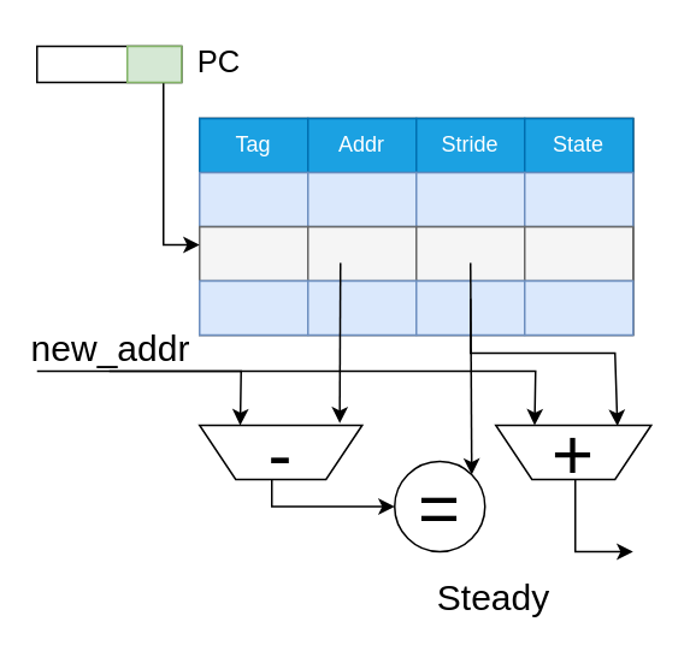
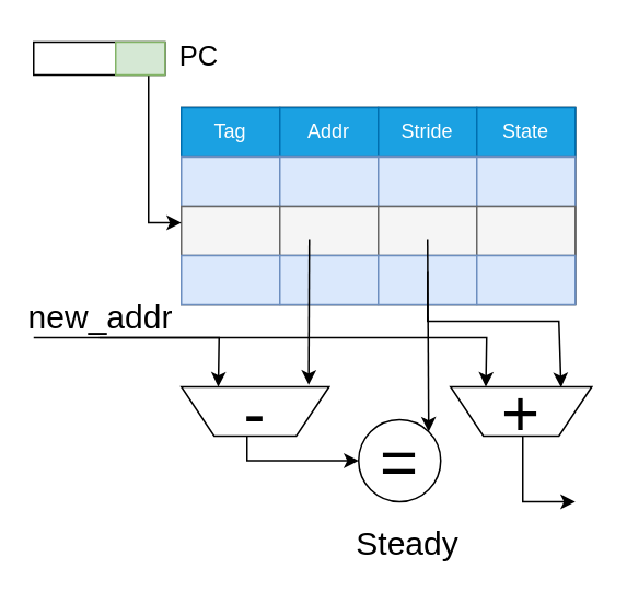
  <mxCell id="0" />
  <mxCell id="1" parent="0" />
  <mxCell id="2" value="" style="childLayout=tableLayout;recursiveResize=0;shadow=0;fillColor=none;" vertex="1" parent="1"><mxGeometry x="110" y="65" width="240" height="120" as="geometry" /></mxCell>
  <mxCell id="3" value="" style="shape=tableRow;horizontal=0;startSize=0;swimlaneHead=0;swimlaneBody=0;top=0;left=0;bottom=0;right=0;dropTarget=0;collapsible=0;recursiveResize=0;expand=0;fontStyle=0;fillColor=none;strokeColor=inherit;" vertex="1" parent="2"><mxGeometry width="240" height="30" as="geometry" /></mxCell>
  <mxCell id="4" value="Tag" style="connectable=0;recursiveResize=0;strokeColor=#006EAF;fillColor=#1ba1e2;align=center;whiteSpace=wrap;html=1;fontColor=#ffffff;" vertex="1" parent="3"><mxGeometry width="60" height="30" as="geometry"><mxRectangle width="60" height="30" as="alternateBounds" /></mxGeometry></mxCell>
  <mxCell id="5" value="Addr" style="connectable=0;recursiveResize=0;strokeColor=#006EAF;fillColor=#1ba1e2;align=center;whiteSpace=wrap;html=1;fontColor=#ffffff;" vertex="1" parent="3"><mxGeometry x="60" width="60" height="30" as="geometry"><mxRectangle width="60" height="30" as="alternateBounds" /></mxGeometry></mxCell>
  <mxCell id="6" value="Stride" style="connectable=0;recursiveResize=0;strokeColor=#006EAF;fillColor=#1ba1e2;align=center;whiteSpace=wrap;html=1;fontColor=#ffffff;" vertex="1" parent="3"><mxGeometry x="120" width="60" height="30" as="geometry"><mxRectangle width="60" height="30" as="alternateBounds" /></mxGeometry></mxCell>
  <mxCell id="7" value="State" style="connectable=0;recursiveResize=0;strokeColor=#006EAF;fillColor=#1ba1e2;align=center;whiteSpace=wrap;html=1;fontColor=#ffffff;" vertex="1" parent="3"><mxGeometry x="180" width="60" height="30" as="geometry"><mxRectangle width="60" height="30" as="alternateBounds" /></mxGeometry></mxCell>
  <mxCell id="8" style="shape=tableRow;horizontal=0;startSize=0;swimlaneHead=0;swimlaneBody=0;top=0;left=0;bottom=0;right=0;dropTarget=0;collapsible=0;recursiveResize=0;expand=0;fontStyle=0;fillColor=none;strokeColor=inherit;" vertex="1" parent="2"><mxGeometry y="30" width="240" height="30" as="geometry" /></mxCell>
  <mxCell id="9" value="" style="connectable=0;recursiveResize=0;strokeColor=#6c8ebf;fillColor=#dae8fc;align=center;whiteSpace=wrap;html=1;" vertex="1" parent="8"><mxGeometry width="60" height="30" as="geometry"><mxRectangle width="60" height="30" as="alternateBounds" /></mxGeometry></mxCell>
  <mxCell id="10" value="" style="connectable=0;recursiveResize=0;strokeColor=#6c8ebf;fillColor=#dae8fc;align=center;whiteSpace=wrap;html=1;" vertex="1" parent="8"><mxGeometry x="60" width="60" height="30" as="geometry"><mxRectangle width="60" height="30" as="alternateBounds" /></mxGeometry></mxCell>
  <mxCell id="11" value="" style="connectable=0;recursiveResize=0;strokeColor=#6c8ebf;fillColor=#dae8fc;align=center;whiteSpace=wrap;html=1;" vertex="1" parent="8"><mxGeometry x="120" width="60" height="30" as="geometry"><mxRectangle width="60" height="30" as="alternateBounds" /></mxGeometry></mxCell>
  <mxCell id="12" style="connectable=0;recursiveResize=0;strokeColor=#6c8ebf;fillColor=#dae8fc;align=center;whiteSpace=wrap;html=1;" vertex="1" parent="8"><mxGeometry x="180" width="60" height="30" as="geometry"><mxRectangle width="60" height="30" as="alternateBounds" /></mxGeometry></mxCell>
  <mxCell id="13" style="shape=tableRow;horizontal=0;startSize=0;swimlaneHead=0;swimlaneBody=0;top=0;left=0;bottom=0;right=0;dropTarget=0;collapsible=0;recursiveResize=0;expand=0;fontStyle=0;fillColor=none;strokeColor=inherit;" vertex="1" parent="2"><mxGeometry y="60" width="240" height="30" as="geometry" /></mxCell>
  <mxCell id="14" style="connectable=0;recursiveResize=0;strokeColor=#666666;fillColor=#f5f5f5;align=center;whiteSpace=wrap;html=1;fontColor=#333333;" vertex="1" parent="13"><mxGeometry width="60" height="30" as="geometry"><mxRectangle width="60" height="30" as="alternateBounds" /></mxGeometry></mxCell>
  <mxCell id="15" style="connectable=0;recursiveResize=0;strokeColor=#666666;fillColor=#f5f5f5;align=center;whiteSpace=wrap;html=1;fontColor=#333333;" vertex="1" parent="13"><mxGeometry x="60" width="60" height="30" as="geometry"><mxRectangle width="60" height="30" as="alternateBounds" /></mxGeometry></mxCell>
  <mxCell id="16" style="connectable=0;recursiveResize=0;strokeColor=#666666;fillColor=#f5f5f5;align=center;whiteSpace=wrap;html=1;fontColor=#333333;" vertex="1" parent="13"><mxGeometry x="120" width="60" height="30" as="geometry"><mxRectangle width="60" height="30" as="alternateBounds" /></mxGeometry></mxCell>
  <mxCell id="17" style="connectable=0;recursiveResize=0;strokeColor=#666666;fillColor=#f5f5f5;align=center;whiteSpace=wrap;html=1;fontColor=#333333;" vertex="1" parent="13"><mxGeometry x="180" width="60" height="30" as="geometry"><mxRectangle width="60" height="30" as="alternateBounds" /></mxGeometry></mxCell>
  <mxCell id="18" style="shape=tableRow;horizontal=0;startSize=0;swimlaneHead=0;swimlaneBody=0;top=0;left=0;bottom=0;right=0;dropTarget=0;collapsible=0;recursiveResize=0;expand=0;fontStyle=0;fillColor=none;strokeColor=inherit;" vertex="1" parent="2"><mxGeometry y="90" width="240" height="30" as="geometry" /></mxCell>
  <mxCell id="19" value="" style="connectable=0;recursiveResize=0;strokeColor=#6c8ebf;fillColor=#dae8fc;align=center;whiteSpace=wrap;html=1;" vertex="1" parent="18"><mxGeometry width="60" height="30" as="geometry"><mxRectangle width="60" height="30" as="alternateBounds" /></mxGeometry></mxCell>
  <mxCell id="20" value="" style="connectable=0;recursiveResize=0;strokeColor=#6c8ebf;fillColor=#dae8fc;align=center;whiteSpace=wrap;html=1;" vertex="1" parent="18"><mxGeometry x="60" width="60" height="30" as="geometry"><mxRectangle width="60" height="30" as="alternateBounds" /></mxGeometry></mxCell>
  <mxCell id="21" value="" style="connectable=0;recursiveResize=0;strokeColor=#6c8ebf;fillColor=#dae8fc;align=center;whiteSpace=wrap;html=1;" vertex="1" parent="18"><mxGeometry x="120" width="60" height="30" as="geometry"><mxRectangle width="60" height="30" as="alternateBounds" /></mxGeometry></mxCell>
  <mxCell id="22" style="connectable=0;recursiveResize=0;strokeColor=#6c8ebf;fillColor=#dae8fc;align=center;whiteSpace=wrap;html=1;" vertex="1" parent="18"><mxGeometry x="180" width="60" height="30" as="geometry"><mxRectangle width="60" height="30" as="alternateBounds" /></mxGeometry></mxCell>
  <mxCell id="23" value="" style="rounded=0;whiteSpace=wrap;html=1;" vertex="1" parent="1"><mxGeometry x="20" y="25" width="80" height="20" as="geometry" /></mxCell>
  <mxCell id="24" style="edgeStyle=orthogonalEdgeStyle;rounded=0;orthogonalLoop=1;jettySize=auto;html=1;" edge="1" parent="1" source="25"><mxGeometry relative="1" as="geometry"><mxPoint x="110" y="135" as="targetPoint" /><Array as="points"><mxPoint x="90" y="135" /><mxPoint x="110" y="135" /></Array></mxGeometry></mxCell>
  <mxCell id="25" value="" style="rounded=0;whiteSpace=wrap;html=1;fillColor=#d5e8d4;strokeColor=#82b366;" vertex="1" parent="1"><mxGeometry x="70" y="25" width="30" height="20" as="geometry" /></mxCell>
  <mxCell id="26" style="edgeStyle=orthogonalEdgeStyle;rounded=0;orthogonalLoop=1;jettySize=auto;html=1;exitX=0.5;exitY=1;exitDx=0;exitDy=0;" edge="1" parent="1" source="23" target="23"><mxGeometry relative="1" as="geometry" /></mxCell>
  <mxCell id="27" value="&lt;font style=&quot;font-size: 17px;&quot;&gt;PC&lt;/font&gt;" style="text;html=1;strokeColor=none;fillColor=none;align=center;verticalAlign=middle;whiteSpace=wrap;rounded=0;" vertex="1" parent="1"><mxGeometry x="91" y="20" width="60" height="30" as="geometry" /></mxCell>
  <mxCell id="28" style="edgeStyle=orthogonalEdgeStyle;rounded=0;orthogonalLoop=1;jettySize=auto;html=1;entryX=0;entryY=0.5;entryDx=0;entryDy=0;fontSize=40;" edge="1" parent="1" source="29" target="31"><mxGeometry relative="1" as="geometry"><Array as="points"><mxPoint x="150" y="280" /></Array></mxGeometry></mxCell>
  <mxCell id="29" value="&lt;font style=&quot;font-size: 40px;&quot;&gt;-&lt;/font&gt;" style="shape=trapezoid;perimeter=trapezoidPerimeter;whiteSpace=wrap;html=1;fixedSize=1;fontSize=17;direction=west;" vertex="1" parent="1"><mxGeometry x="110" y="235" width="90" height="30" as="geometry" /></mxCell>
  <mxCell id="30" value="&lt;font style=&quot;font-size: 40px;&quot;&gt;+&lt;/font&gt;" style="shape=trapezoid;perimeter=trapezoidPerimeter;whiteSpace=wrap;html=1;fixedSize=1;fontSize=17;direction=west;" vertex="1" parent="1"><mxGeometry x="274" y="235" width="86" height="30" as="geometry" /></mxCell>
  <mxCell id="31" value="=" style="ellipse;whiteSpace=wrap;html=1;aspect=fixed;fontSize=40;" vertex="1" parent="1"><mxGeometry x="218" y="255" width="50" height="50" as="geometry" /></mxCell>
  <mxCell id="32" value="" style="endArrow=classic;html=1;rounded=0;fontSize=40;entryX=1;entryY=0;entryDx=0;entryDy=0;" edge="1" parent="1" target="31"><mxGeometry width="50" height="50" relative="1" as="geometry"><mxPoint x="260" y="145" as="sourcePoint" /><mxPoint x="100" y="205" as="targetPoint" /></mxGeometry></mxCell>
  <mxCell id="33" value="" style="endArrow=classic;html=1;rounded=0;fontSize=40;entryX=0.138;entryY=1.04;entryDx=0;entryDy=0;entryPerimeter=0;" edge="1" parent="1" target="29"><mxGeometry width="50" height="50" relative="1" as="geometry"><mxPoint x="188" y="145" as="sourcePoint" /><mxPoint x="110" y="205" as="targetPoint" /></mxGeometry></mxCell>
  <mxCell id="34" value="" style="endArrow=classic;html=1;rounded=0;fontSize=40;entryX=0.75;entryY=1;entryDx=0;entryDy=0;" edge="1" parent="1" target="29"><mxGeometry width="50" height="50" relative="1" as="geometry"><mxPoint x="20" y="205" as="sourcePoint" /><mxPoint x="80" y="205" as="targetPoint" /><Array as="points"><mxPoint x="133" y="205" /></Array></mxGeometry></mxCell>
  <mxCell id="35" value="" style="endArrow=classic;html=1;rounded=0;fontSize=40;entryX=0.75;entryY=1;entryDx=0;entryDy=0;" edge="1" parent="1" target="30"><mxGeometry width="50" height="50" relative="1" as="geometry"><mxPoint x="60" y="205" as="sourcePoint" /><mxPoint x="80" y="235" as="targetPoint" /><Array as="points"><mxPoint x="296" y="205" /></Array></mxGeometry></mxCell>
  <mxCell id="36" value="&lt;font style=&quot;font-size: 20px;&quot;&gt;new_addr&lt;/font&gt;" style="text;html=1;strokeColor=none;fillColor=none;align=center;verticalAlign=middle;whiteSpace=wrap;rounded=0;fontSize=40;" vertex="1" parent="1"><mxGeometry x="31" y="170" width="60" height="30" as="geometry" /></mxCell>
  <mxCell id="37" value="" style="endArrow=classic;html=1;rounded=0;fontSize=20;entryX=0.217;entryY=0.989;entryDx=0;entryDy=0;entryPerimeter=0;" edge="1" parent="1" target="30"><mxGeometry width="50" height="50" relative="1" as="geometry"><mxPoint x="260" y="165" as="sourcePoint" /><mxPoint x="420" y="185" as="targetPoint" /><Array as="points"><mxPoint x="260" y="195" /><mxPoint x="340" y="195" /></Array></mxGeometry></mxCell>
  <mxCell id="38" value="" style="endArrow=classic;html=1;rounded=0;fontSize=20;exitX=0.5;exitY=0;exitDx=0;exitDy=0;" edge="1" parent="1"><mxGeometry width="50" height="50" relative="1" as="geometry"><mxPoint x="318" y="265" as="sourcePoint" /><mxPoint x="350" y="305" as="targetPoint" /><Array as="points"><mxPoint x="318" y="305" /><mxPoint x="330" y="305" /></Array></mxGeometry></mxCell>
- <mxCell id="39" value="Steady" style="text;html=1;strokeColor=none;fillColor=none;align=center;verticalAlign=middle;whiteSpace=wrap;rounded=0;fontSize=20;" vertex="1" parent="1"><mxGeometry x="243" y="315" width="60" height="30" as="geometry" /></mxCell>
+ <mxCell id="39" value="Steady" style="text;html=1;strokeColor=none;fillColor=none;align=center;verticalAlign=middle;whiteSpace=wrap;rounded=0;fontSize=20;" vertex="1" parent="1"><mxGeometry x="218" y="315" width="60" height="30" as="geometry" /></mxCell>
